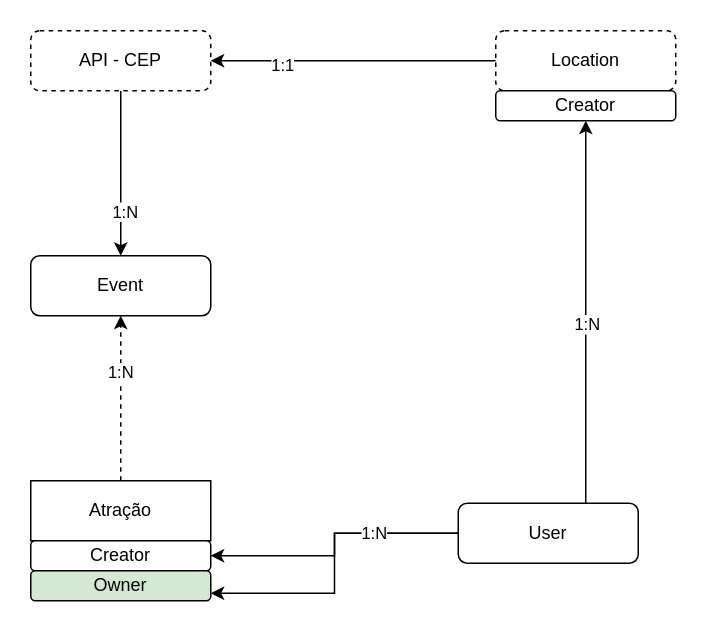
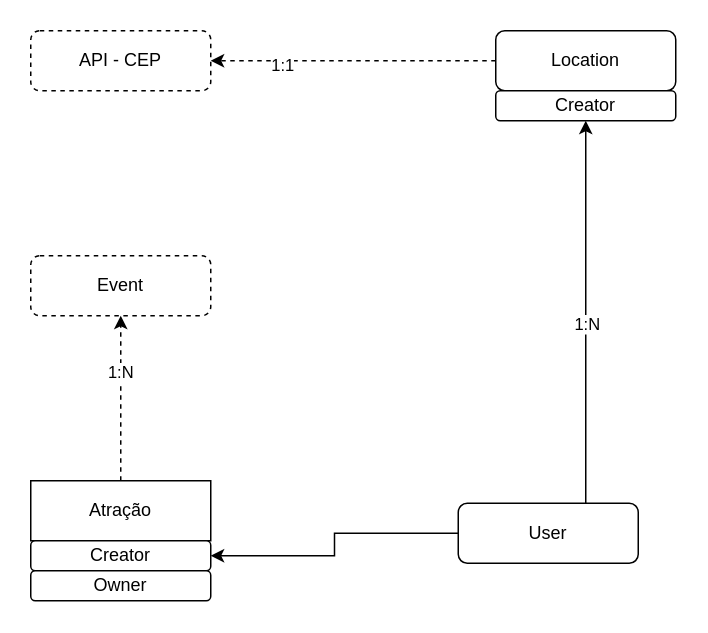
  <mxCell id="0" />
  <mxCell id="1" parent="0" />
- <mxCell id="2" value="Event" style="rounded=1;whiteSpace=wrap;html=1;fontSize=12;glass=0;strokeWidth=1;shadow=0;" parent="1" vertex="1"><mxGeometry x="20" y="170" width="120" height="40" as="geometry" /></mxCell>
- <mxCell id="3" style="edgeStyle=orthogonalEdgeStyle;rounded=0;orthogonalLoop=1;jettySize=auto;html=1;entryX=1;entryY=0.5;entryDx=0;entryDy=0;" edge="1" parent="1" source="21" target="16"><mxGeometry relative="1" as="geometry"><Array as="points"><mxPoint x="290" y="40" /><mxPoint x="290" y="40" /></Array></mxGeometry></mxCell>
+ <mxCell id="2" value="Event" style="rounded=1;whiteSpace=wrap;html=1;fontSize=12;glass=0;strokeWidth=1;shadow=0;dashed=1;" parent="1" vertex="1"><mxGeometry x="20" y="170" width="120" height="40" as="geometry" /></mxCell>
+ <mxCell id="3" style="edgeStyle=orthogonalEdgeStyle;rounded=0;orthogonalLoop=1;jettySize=auto;html=1;entryX=1;entryY=0.5;entryDx=0;entryDy=0;dashed=1;" edge="1" parent="1" source="21" target="16"><mxGeometry relative="1" as="geometry"><Array as="points"><mxPoint x="290" y="40" /><mxPoint x="290" y="40" /></Array></mxGeometry></mxCell>
  <mxCell id="4" value="1:1" style="edgeLabel;html=1;align=center;verticalAlign=middle;resizable=0;points=[];" vertex="1" connectable="0" parent="3"><mxGeometry x="0.504" y="2" relative="1" as="geometry"><mxPoint as="offset" /></mxGeometry></mxCell>
  <mxCell id="5" style="edgeStyle=orthogonalEdgeStyle;rounded=0;orthogonalLoop=1;jettySize=auto;html=1;entryX=0.5;entryY=1;entryDx=0;entryDy=0;dashed=1;" edge="1" parent="1" source="7" target="2"><mxGeometry relative="1" as="geometry" /></mxCell>
  <mxCell id="6" value="1:N" style="edgeLabel;html=1;align=center;verticalAlign=middle;resizable=0;points=[];" vertex="1" connectable="0" parent="5"><mxGeometry x="0.325" y="1" relative="1" as="geometry"><mxPoint as="offset" /></mxGeometry></mxCell>
  <mxCell id="7" value="&lt;div&gt;Atração&lt;/div&gt;" style="whiteSpace=wrap;html=1;fontSize=12;glass=0;strokeWidth=1;shadow=0;rounded=0;" parent="1" vertex="1"><mxGeometry x="20" y="320" width="120" height="40" as="geometry" /></mxCell>
  <mxCell id="8" style="edgeStyle=orthogonalEdgeStyle;rounded=0;orthogonalLoop=1;jettySize=auto;html=1;entryX=1;entryY=0.5;entryDx=0;entryDy=0;" edge="1" parent="1" source="13" target="18"><mxGeometry relative="1" as="geometry" /></mxCell>
- <mxCell id="9" style="edgeStyle=orthogonalEdgeStyle;rounded=0;orthogonalLoop=1;jettySize=auto;html=1;entryX=1;entryY=0.75;entryDx=0;entryDy=0;" edge="1" parent="1" source="13" target="19"><mxGeometry relative="1" as="geometry" /></mxCell>
- <mxCell id="10" value="1:N" style="edgeLabel;html=1;align=center;verticalAlign=middle;resizable=0;points=[];" vertex="1" connectable="0" parent="9"><mxGeometry x="-0.447" y="-1" relative="1" as="geometry"><mxPoint as="offset" /></mxGeometry></mxCell>
  <mxCell id="11" style="edgeStyle=orthogonalEdgeStyle;rounded=0;orthogonalLoop=1;jettySize=auto;html=1;" edge="1" parent="1" source="13" target="22"><mxGeometry relative="1" as="geometry"><Array as="points"><mxPoint x="390" y="240" /><mxPoint x="390" y="240" /></Array></mxGeometry></mxCell>
  <mxCell id="12" value="1:N" style="edgeLabel;html=1;align=center;verticalAlign=middle;resizable=0;points=[];" vertex="1" connectable="0" parent="11"><mxGeometry x="-0.056" y="1" relative="1" as="geometry"><mxPoint x="1" as="offset" /></mxGeometry></mxCell>
  <mxCell id="13" value="User" style="rounded=1;whiteSpace=wrap;html=1;" vertex="1" parent="1"><mxGeometry x="305" y="335" width="120" height="40" as="geometry" /></mxCell>
- <mxCell id="14" style="edgeStyle=orthogonalEdgeStyle;rounded=0;orthogonalLoop=1;jettySize=auto;html=1;entryX=0.5;entryY=0;entryDx=0;entryDy=0;" edge="1" parent="1" source="16" target="2"><mxGeometry relative="1" as="geometry"><Array as="points"><mxPoint x="80" y="110" /></Array></mxGeometry></mxCell>
- <mxCell id="15" value="1:N" style="edgeLabel;html=1;align=center;verticalAlign=middle;resizable=0;points=[];" vertex="1" connectable="0" parent="14"><mxGeometry x="0.463" y="2" relative="1" as="geometry"><mxPoint as="offset" /></mxGeometry></mxCell>
  <mxCell id="16" value="API - CEP" style="rounded=1;whiteSpace=wrap;html=1;dashed=1;" vertex="1" parent="1"><mxGeometry x="20" y="20" width="120" height="40" as="geometry" /></mxCell>
  <mxCell id="17" value="" style="group" vertex="1" connectable="0" parent="1"><mxGeometry x="20" y="360" width="120" height="40" as="geometry" /></mxCell>
  <mxCell id="18" value="Creator" style="rounded=1;whiteSpace=wrap;html=1;" vertex="1" parent="17"><mxGeometry width="120" height="20" as="geometry" /></mxCell>
- <mxCell id="19" value="Owner" style="rounded=1;whiteSpace=wrap;html=1;fillColor=#d5e8d4;" vertex="1" parent="17"><mxGeometry y="20" width="120" height="20" as="geometry" /></mxCell>
+ <mxCell id="19" value="Owner" style="rounded=1;whiteSpace=wrap;html=1;" vertex="1" parent="17"><mxGeometry y="20" width="120" height="20" as="geometry" /></mxCell>
  <mxCell id="20" value="" style="group" vertex="1" connectable="0" parent="1"><mxGeometry x="330" y="20" width="120" height="60" as="geometry" /></mxCell>
- <mxCell id="21" value="Location" style="rounded=1;whiteSpace=wrap;html=1;fontSize=12;glass=0;strokeWidth=1;shadow=0;dashed=1;" parent="20" vertex="1"><mxGeometry width="120" height="40" as="geometry" /></mxCell>
+ <mxCell id="21" value="Location" style="rounded=1;whiteSpace=wrap;html=1;fontSize=12;glass=0;strokeWidth=1;shadow=0;" parent="20" vertex="1"><mxGeometry width="120" height="40" as="geometry" /></mxCell>
  <mxCell id="22" value="Creator" style="rounded=1;whiteSpace=wrap;html=1;" vertex="1" parent="20"><mxGeometry y="40" width="120" height="20" as="geometry" /></mxCell>
